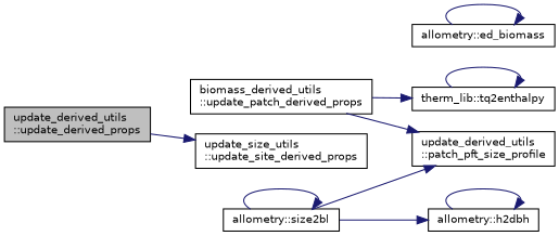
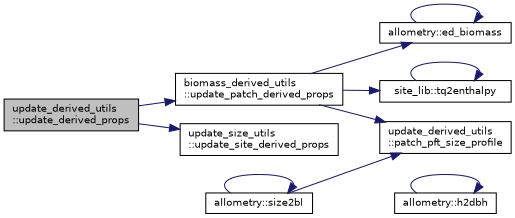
  digraph {
    rankdir=LR
    node [color=black fillcolor=white fontname=Helvetica fontsize=10 shape=record style=filled]
    edge [color=midnightblue fontname=Helvetica fontsize=10 labelfontname=Helvetica labelfontsize=10 style=solid]
    n1 [fillcolor=grey75 fontcolor=black height=0.2 label="update_derived_utils\l::update_derived_props" width=0.4]
    n2 [height=0.2 label="biomass_derived_utils\l::update_patch_derived_props" width=0.4]
    n3 [height=0.2 label="update_size_utils\l::update_site_derived_props" width=0.4]
    n4 [height=0.2 label="allometry::ed_biomass" width=0.4]
    n5 [height=0.2 label="update_derived_utils\l::patch_pft_size_profile" width=0.4]
-   n6 [height=0.2 label="therm_lib::tq2enthalpy" width=0.4]
+   n6 [height=0.2 label="site_lib::tq2enthalpy" width=0.4]
    n7 [height=0.2 label="allometry::size2bl" width=0.4]
    n8 [height=0.2 label="allometry::h2dbh" width=0.4]
+   n1 -> n2
    n1 -> n3
+   n2 -> n4
    n2 -> n5
    n2 -> n6
    n4 -> n4
    n6 -> n6
    n7 -> n5
    n7 -> n7
-   n7 -> n8
    n8 -> n8
  }
